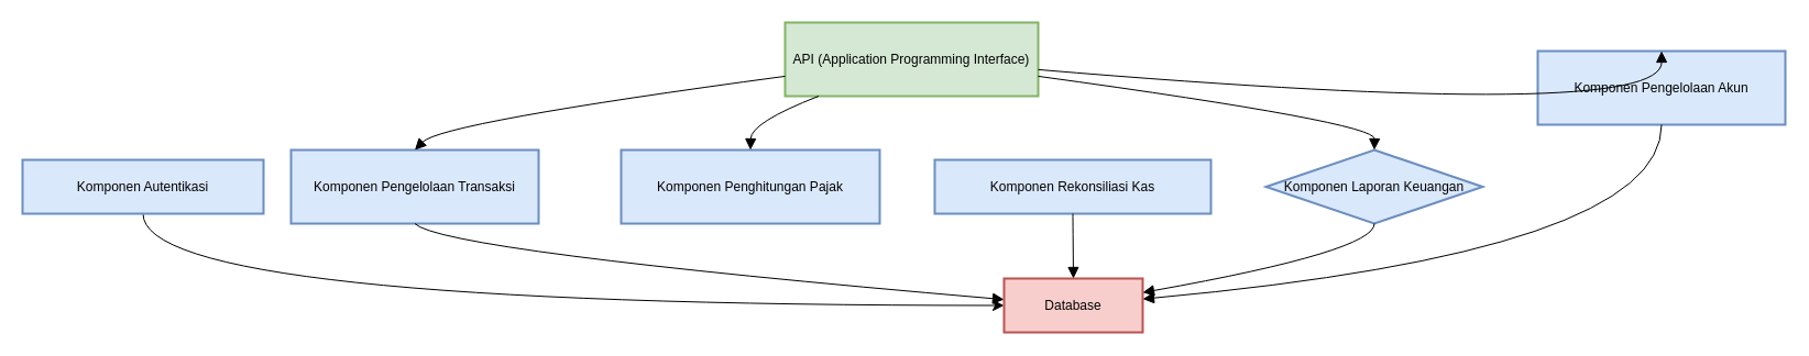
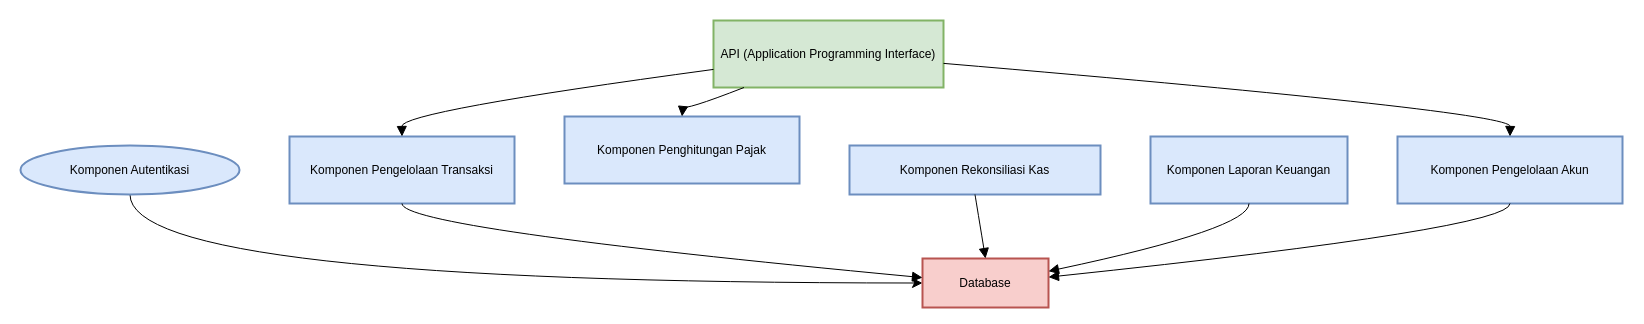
  <mxCell id="0" />
  <mxCell id="1" parent="0" />
  <mxCell id="2" value="API (Application Programming Interface)" style="whiteSpace=wrap;strokeWidth=2;fillColor=#d5e8d4;strokeColor=#82b366;" vertex="1" parent="1"><mxGeometry x="713" y="20" width="230" height="67" as="geometry" /></mxCell>
  <mxCell id="3" style="edgeStyle=orthogonalEdgeStyle;curved=1;rounded=0;orthogonalLoop=1;jettySize=auto;html=1;exitX=0.5;exitY=1;exitDx=0;exitDy=0;entryX=0;entryY=0.5;entryDx=0;entryDy=0;fontSize=12;startSize=8;endSize=8;" edge="1" parent="1" source="4" target="5"><mxGeometry relative="1" as="geometry" /></mxCell>
- <mxCell id="4" value="Komponen Autentikasi" style="whiteSpace=wrap;strokeWidth=2;fillColor=#dae8fc;strokeColor=#6c8ebf;" vertex="1" parent="1"><mxGeometry x="20" y="145" width="219" height="49" as="geometry" /></mxCell>
- <mxCell id="5" value="Database" style="whiteSpace=wrap;strokeWidth=2;fillColor=#f8cecc;strokeColor=#b85450;" vertex="1" parent="1"><mxGeometry x="912" y="253" width="126" height="49" as="geometry" /></mxCell>
- <mxCell id="6" value="Komponen Laporan Keuangan" style="rhombus;whiteSpace=wrap;strokeWidth=2;fillColor=#dae8fc;strokeColor=#6c8ebf;" vertex="1" parent="1"><mxGeometry x="1150" y="136" width="197" height="67" as="geometry" /></mxCell>
- <mxCell id="7" value="Komponen Pengelolaan Transaksi" style="whiteSpace=wrap;strokeWidth=2;fillColor=#dae8fc;strokeColor=#6c8ebf;" vertex="1" parent="1"><mxGeometry x="264" y="136" width="225" height="67" as="geometry" /></mxCell>
- <mxCell id="8" value="Komponen Penghitungan Pajak" style="whiteSpace=wrap;strokeWidth=2;fillColor=#dae8fc;strokeColor=#6c8ebf;" vertex="1" parent="1"><mxGeometry x="564" y="136" width="235" height="67" as="geometry" /></mxCell>
+ <mxCell id="4" value="Komponen Autentikasi" style="ellipse;whiteSpace=wrap;strokeWidth=2;fillColor=#dae8fc;strokeColor=#6c8ebf;" vertex="1" parent="1"><mxGeometry x="20" y="145" width="219" height="49" as="geometry" /></mxCell>
+ <mxCell id="5" value="Database" style="whiteSpace=wrap;strokeWidth=2;fillColor=#f8cecc;strokeColor=#b85450;" vertex="1" parent="1"><mxGeometry x="922" y="258" width="126" height="49" as="geometry" /></mxCell>
+ <mxCell id="6" value="Komponen Laporan Keuangan" style="whiteSpace=wrap;strokeWidth=2;fillColor=#dae8fc;strokeColor=#6c8ebf;" vertex="1" parent="1"><mxGeometry x="1150" y="136" width="197" height="67" as="geometry" /></mxCell>
+ <mxCell id="7" value="Komponen Pengelolaan Transaksi" style="whiteSpace=wrap;strokeWidth=2;fillColor=#dae8fc;strokeColor=#6c8ebf;" vertex="1" parent="1"><mxGeometry x="289" y="136" width="225" height="67" as="geometry" /></mxCell>
+ <mxCell id="8" value="Komponen Penghitungan Pajak" style="whiteSpace=wrap;strokeWidth=2;fillColor=#dae8fc;strokeColor=#6c8ebf;" vertex="1" parent="1"><mxGeometry x="564" y="116" width="235" height="67" as="geometry" /></mxCell>
  <mxCell id="9" value="Komponen Rekonsiliasi Kas" style="whiteSpace=wrap;strokeWidth=2;fillColor=#dae8fc;strokeColor=#6c8ebf;" vertex="1" parent="1"><mxGeometry x="849" y="145" width="251" height="49" as="geometry" /></mxCell>
- <mxCell id="10" value="Komponen Pengelolaan Akun" style="whiteSpace=wrap;strokeWidth=2;fillColor=#dae8fc;strokeColor=#6c8ebf;" vertex="1" parent="1"><mxGeometry x="1397" y="46" width="225" height="67" as="geometry" /></mxCell>
+ <mxCell id="10" value="Komponen Pengelolaan Akun" style="whiteSpace=wrap;strokeWidth=2;fillColor=#dae8fc;strokeColor=#6c8ebf;" vertex="1" parent="1"><mxGeometry x="1397" y="136" width="225" height="67" as="geometry" /></mxCell>
  <mxCell id="11" value="" style="curved=1;startArrow=none;endArrow=block;exitX=0;exitY=0.73;entryX=0.5;entryY=0;rounded=0;fontSize=12;startSize=8;endSize=8;" edge="1" parent="1" source="2" target="7"><mxGeometry relative="1" as="geometry"><Array as="points"><mxPoint x="401" y="111" /></Array></mxGeometry></mxCell>
- <mxCell id="12" value="" style="curved=1;startArrow=none;endArrow=block;exitX=1;exitY=0.73;entryX=0.5;entryY=0;rounded=0;fontSize=12;startSize=8;endSize=8;" edge="1" parent="1" source="2" target="6"><mxGeometry relative="1" as="geometry"><Array as="points"><mxPoint x="1249" y="111" /></Array></mxGeometry></mxCell>
  <mxCell id="13" value="" style="curved=1;startArrow=none;endArrow=block;exitX=0.14;exitY=0.99;entryX=0.5;entryY=0;rounded=0;fontSize=12;startSize=8;endSize=8;" edge="1" parent="1" source="2" target="8"><mxGeometry relative="1" as="geometry"><Array as="points"><mxPoint x="682" y="111" /></Array></mxGeometry></mxCell>
  <mxCell id="14" value="" style="curved=1;startArrow=none;endArrow=block;exitX=1;exitY=0.64;entryX=0.5;entryY=0;rounded=0;fontSize=12;startSize=8;endSize=8;" edge="1" parent="1" source="2" target="10"><mxGeometry relative="1" as="geometry"><Array as="points"><mxPoint x="1510" y="111" /></Array></mxGeometry></mxCell>
  <mxCell id="15" value="" style="curved=1;startArrow=none;endArrow=block;exitX=0.5;exitY=1;entryX=0;entryY=0.39;rounded=0;fontSize=12;startSize=8;endSize=8;" edge="1" parent="1" source="7" target="5"><mxGeometry relative="1" as="geometry"><Array as="points"><mxPoint x="401" y="228" /></Array></mxGeometry></mxCell>
  <mxCell id="16" value="" style="curved=1;startArrow=none;endArrow=block;exitX=0.5;exitY=1;entryX=0.5;entryY=0;rounded=0;fontSize=12;startSize=8;endSize=8;" edge="1" parent="1" source="9" target="5"><mxGeometry relative="1" as="geometry"><Array as="points" /></mxGeometry></mxCell>
  <mxCell id="17" value="" style="curved=1;startArrow=none;endArrow=block;exitX=0.5;exitY=1;entryX=1;entryY=0.26;rounded=0;fontSize=12;startSize=8;endSize=8;" edge="1" parent="1" source="6" target="5"><mxGeometry relative="1" as="geometry"><Array as="points"><mxPoint x="1249" y="228" /></Array></mxGeometry></mxCell>
  <mxCell id="18" value="" style="curved=1;startArrow=none;endArrow=block;exitX=0.5;exitY=1;entryX=1;entryY=0.38;rounded=0;fontSize=12;startSize=8;endSize=8;" edge="1" parent="1" source="10" target="5"><mxGeometry relative="1" as="geometry"><Array as="points"><mxPoint x="1510" y="228" /></Array></mxGeometry></mxCell>
